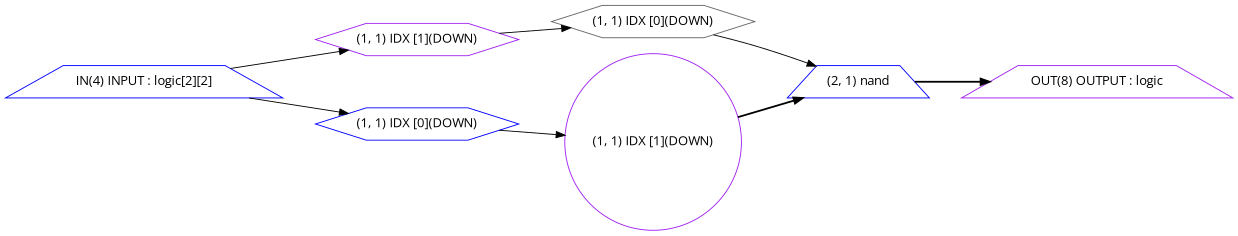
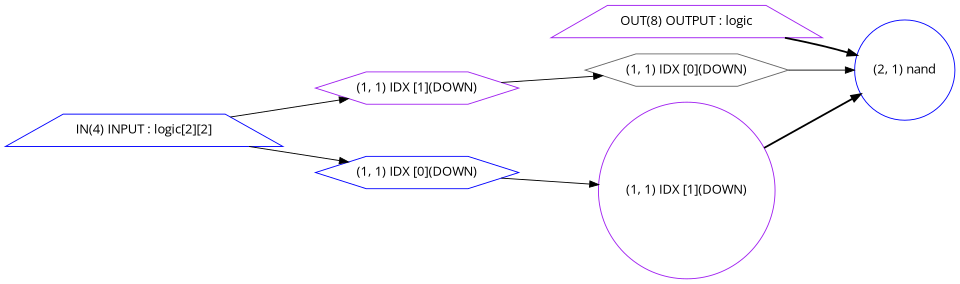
  digraph {
    fontname="Open Sans"
    rankdir=LR
    node [color=blue fontname="Open Sans" shape=hexagon]
    edge [fontname="Open Sans" style=solid]
    n1 [color=gray40 label="(1, 1) IDX [0](DOWN)"]
-   n2 [label="(2, 1) nand" shape=trapezium]
+   n2 [label="(2, 1) nand" shape=circle]
    n3 [color=purple label="OUT(8) OUTPUT : logic" shape=trapezium]
    n4 [color=purple label="(1, 1) IDX [1](DOWN)"]
    n5 [color=purple label="(1, 1) IDX [1](DOWN)" shape=circle]
    n6 [label="(1, 1) IDX [0](DOWN)"]
    n7 [label="IN(4) INPUT : logic[2][2]" shape=trapezium]
    n1 -> n2
-   n2 -> n3 [style=bold]
+   n3 -> n2 [style=bold]
    n4 -> n1
    n5 -> n2 [style=bold]
    n6 -> n5
    n7 -> n4
    n7 -> n6
  }
